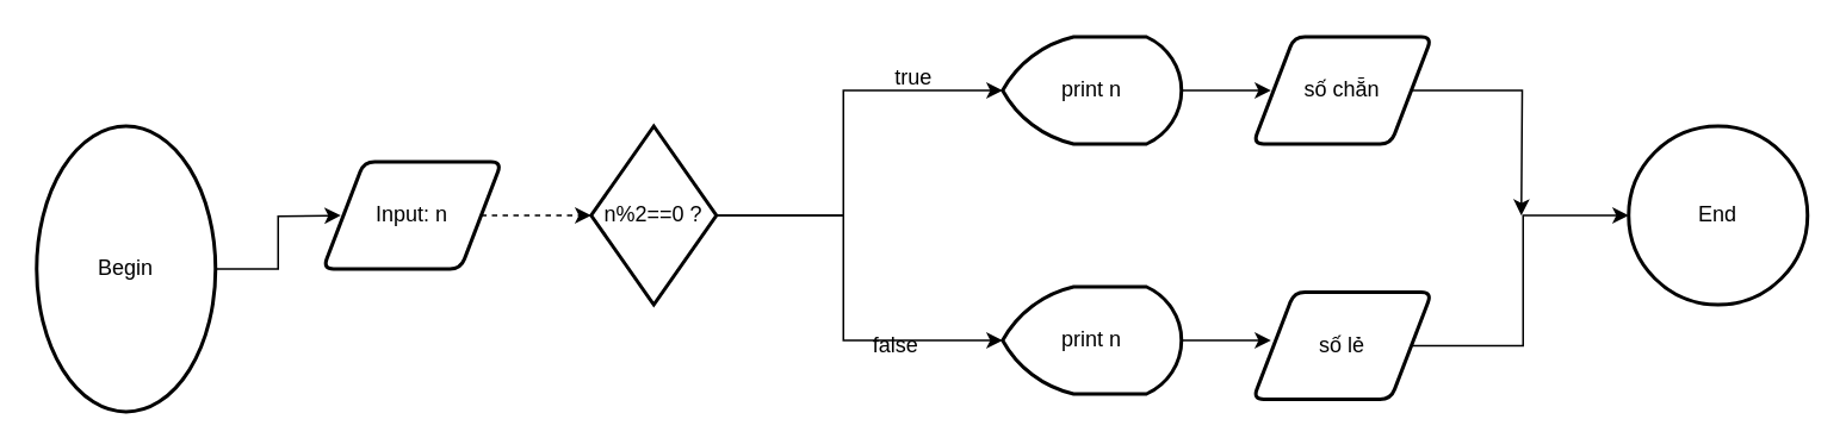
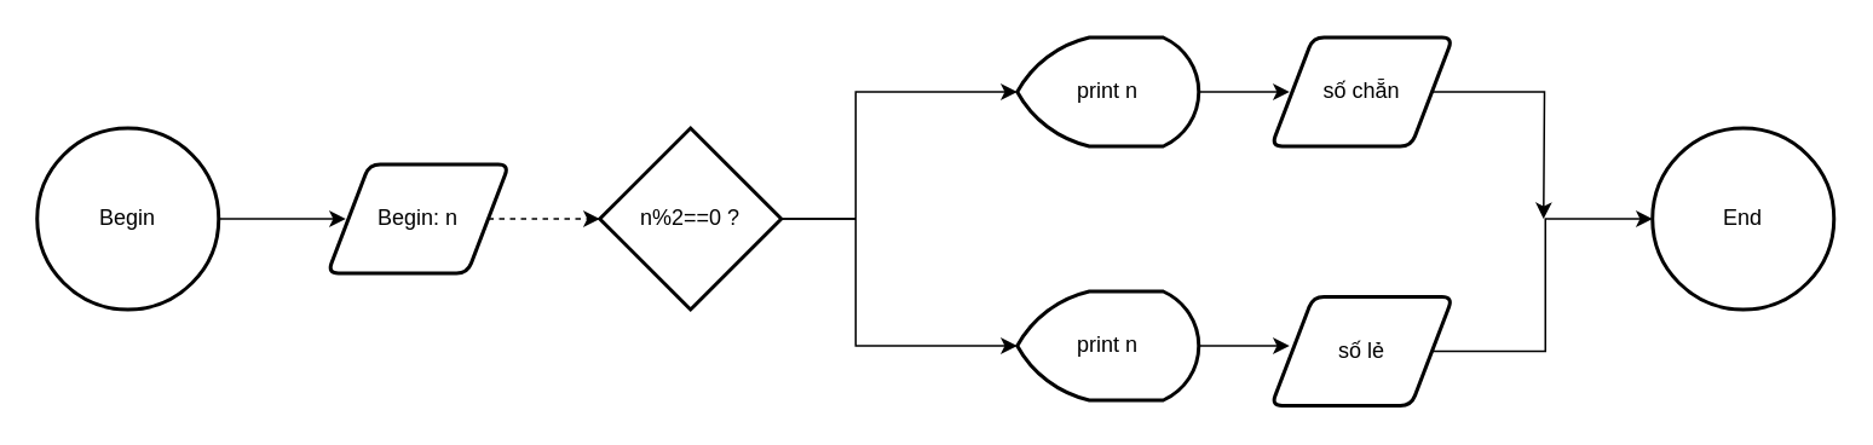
  <mxCell id="0" />
  <mxCell id="1" parent="0" />
  <mxCell id="2" style="edgeStyle=orthogonalEdgeStyle;rounded=0;orthogonalLoop=1;jettySize=auto;html=1;" edge="1" parent="1" source="3"><mxGeometry relative="1" as="geometry"><mxPoint x="190" y="120" as="targetPoint" /></mxGeometry></mxCell>
- <mxCell id="3" value="Begin" style="strokeWidth=2;html=1;shape=mxgraph.flowchart.start_2;whiteSpace=wrap;" vertex="1" parent="1"><mxGeometry x="20" y="70" width="100" height="160" as="geometry" /></mxCell>
- <mxCell id="4" value="Input: n" style="shape=parallelogram;html=1;strokeWidth=2;perimeter=parallelogramPerimeter;whiteSpace=wrap;rounded=1;arcSize=12;size=0.23;" vertex="1" parent="1"><mxGeometry x="180" y="90" width="100" height="60" as="geometry" /></mxCell>
+ <mxCell id="3" value="Begin" style="strokeWidth=2;html=1;shape=mxgraph.flowchart.start_2;whiteSpace=wrap;" vertex="1" parent="1"><mxGeometry x="20" y="70" width="100" height="100" as="geometry" /></mxCell>
+ <mxCell id="4" value="Begin: n" style="shape=parallelogram;html=1;strokeWidth=2;perimeter=parallelogramPerimeter;whiteSpace=wrap;rounded=1;arcSize=12;size=0.23;" vertex="1" parent="1"><mxGeometry x="180" y="90" width="100" height="60" as="geometry" /></mxCell>
  <mxCell id="5" style="edgeStyle=orthogonalEdgeStyle;rounded=0;orthogonalLoop=1;jettySize=auto;html=1;" edge="1" parent="1" source="7"><mxGeometry relative="1" as="geometry"><mxPoint x="560" y="50" as="targetPoint" /><Array as="points"><mxPoint x="471" y="120" /></Array></mxGeometry></mxCell>
  <mxCell id="6" style="edgeStyle=orthogonalEdgeStyle;rounded=0;orthogonalLoop=1;jettySize=auto;html=1;" edge="1" parent="1" source="7"><mxGeometry relative="1" as="geometry"><mxPoint x="560" y="190" as="targetPoint" /><Array as="points"><mxPoint x="471" y="120" /><mxPoint x="471" y="190" /><mxPoint x="560" y="190" /></Array></mxGeometry></mxCell>
- <mxCell id="7" value="n%2==0 ?" style="strokeWidth=2;html=1;shape=mxgraph.flowchart.decision;whiteSpace=wrap;" vertex="1" parent="1"><mxGeometry x="330" y="70" width="70" height="100" as="geometry" /></mxCell>
+ <mxCell id="7" value="n%2==0 ?" style="strokeWidth=2;html=1;shape=mxgraph.flowchart.decision;whiteSpace=wrap;" vertex="1" parent="1"><mxGeometry x="330" y="70" width="100" height="100" as="geometry" /></mxCell>
  <mxCell id="8" style="edgeStyle=orthogonalEdgeStyle;rounded=0;orthogonalLoop=1;jettySize=auto;html=1;entryX=0;entryY=0.5;entryDx=0;entryDy=0;entryPerimeter=0;dashed=1;" edge="1" parent="1" source="4" target="7"><mxGeometry relative="1" as="geometry" /></mxCell>
- <mxCell id="9" value="true" style="text;html=1;align=center;verticalAlign=middle;resizable=0;points=[];autosize=1;strokeColor=none;fillColor=none;" vertex="1" parent="1"><mxGeometry x="490" y="28" width="40" height="30" as="geometry" /></mxCell>
- <mxCell id="10" value="false" style="text;html=1;align=center;verticalAlign=middle;resizable=0;points=[];autosize=1;strokeColor=none;fillColor=none;" vertex="1" parent="1"><mxGeometry x="475" y="178" width="50" height="30" as="geometry" /></mxCell>
  <mxCell id="11" style="edgeStyle=orthogonalEdgeStyle;rounded=0;orthogonalLoop=1;jettySize=auto;html=1;" edge="1" parent="1" source="12"><mxGeometry relative="1" as="geometry"><mxPoint x="710" y="50" as="targetPoint" /></mxGeometry></mxCell>
  <mxCell id="12" value="print n" style="strokeWidth=2;html=1;shape=mxgraph.flowchart.display;whiteSpace=wrap;" vertex="1" parent="1"><mxGeometry x="560" y="20" width="100" height="60" as="geometry" /></mxCell>
  <mxCell id="13" style="edgeStyle=orthogonalEdgeStyle;rounded=0;orthogonalLoop=1;jettySize=auto;html=1;" edge="1" parent="1" source="14"><mxGeometry relative="1" as="geometry"><mxPoint x="710" y="190" as="targetPoint" /></mxGeometry></mxCell>
  <mxCell id="14" value="print n" style="strokeWidth=2;html=1;shape=mxgraph.flowchart.display;whiteSpace=wrap;" vertex="1" parent="1"><mxGeometry x="560" y="160" width="100" height="60" as="geometry" /></mxCell>
  <mxCell id="15" style="edgeStyle=orthogonalEdgeStyle;rounded=0;orthogonalLoop=1;jettySize=auto;html=1;exitX=1;exitY=0.5;exitDx=0;exitDy=0;" edge="1" parent="1" source="16"><mxGeometry relative="1" as="geometry"><mxPoint x="850" y="120" as="targetPoint" /></mxGeometry></mxCell>
  <mxCell id="16" value="số chẵn" style="shape=parallelogram;html=1;strokeWidth=2;perimeter=parallelogramPerimeter;whiteSpace=wrap;rounded=1;arcSize=12;size=0.23;" vertex="1" parent="1"><mxGeometry x="700" y="20" width="100" height="60" as="geometry" /></mxCell>
  <mxCell id="17" style="edgeStyle=orthogonalEdgeStyle;rounded=0;orthogonalLoop=1;jettySize=auto;html=1;exitX=1;exitY=0.5;exitDx=0;exitDy=0;" edge="1" parent="1" source="18"><mxGeometry relative="1" as="geometry"><mxPoint x="910" y="120" as="targetPoint" /><Array as="points"><mxPoint x="851" y="193" /></Array></mxGeometry></mxCell>
  <mxCell id="18" value="số lẻ" style="shape=parallelogram;html=1;strokeWidth=2;perimeter=parallelogramPerimeter;whiteSpace=wrap;rounded=1;arcSize=12;size=0.23;" vertex="1" parent="1"><mxGeometry x="700" y="163" width="100" height="60" as="geometry" /></mxCell>
  <mxCell id="19" value="End" style="strokeWidth=2;html=1;shape=mxgraph.flowchart.start_2;whiteSpace=wrap;" vertex="1" parent="1"><mxGeometry x="910" y="70" width="100" height="100" as="geometry" /></mxCell>
